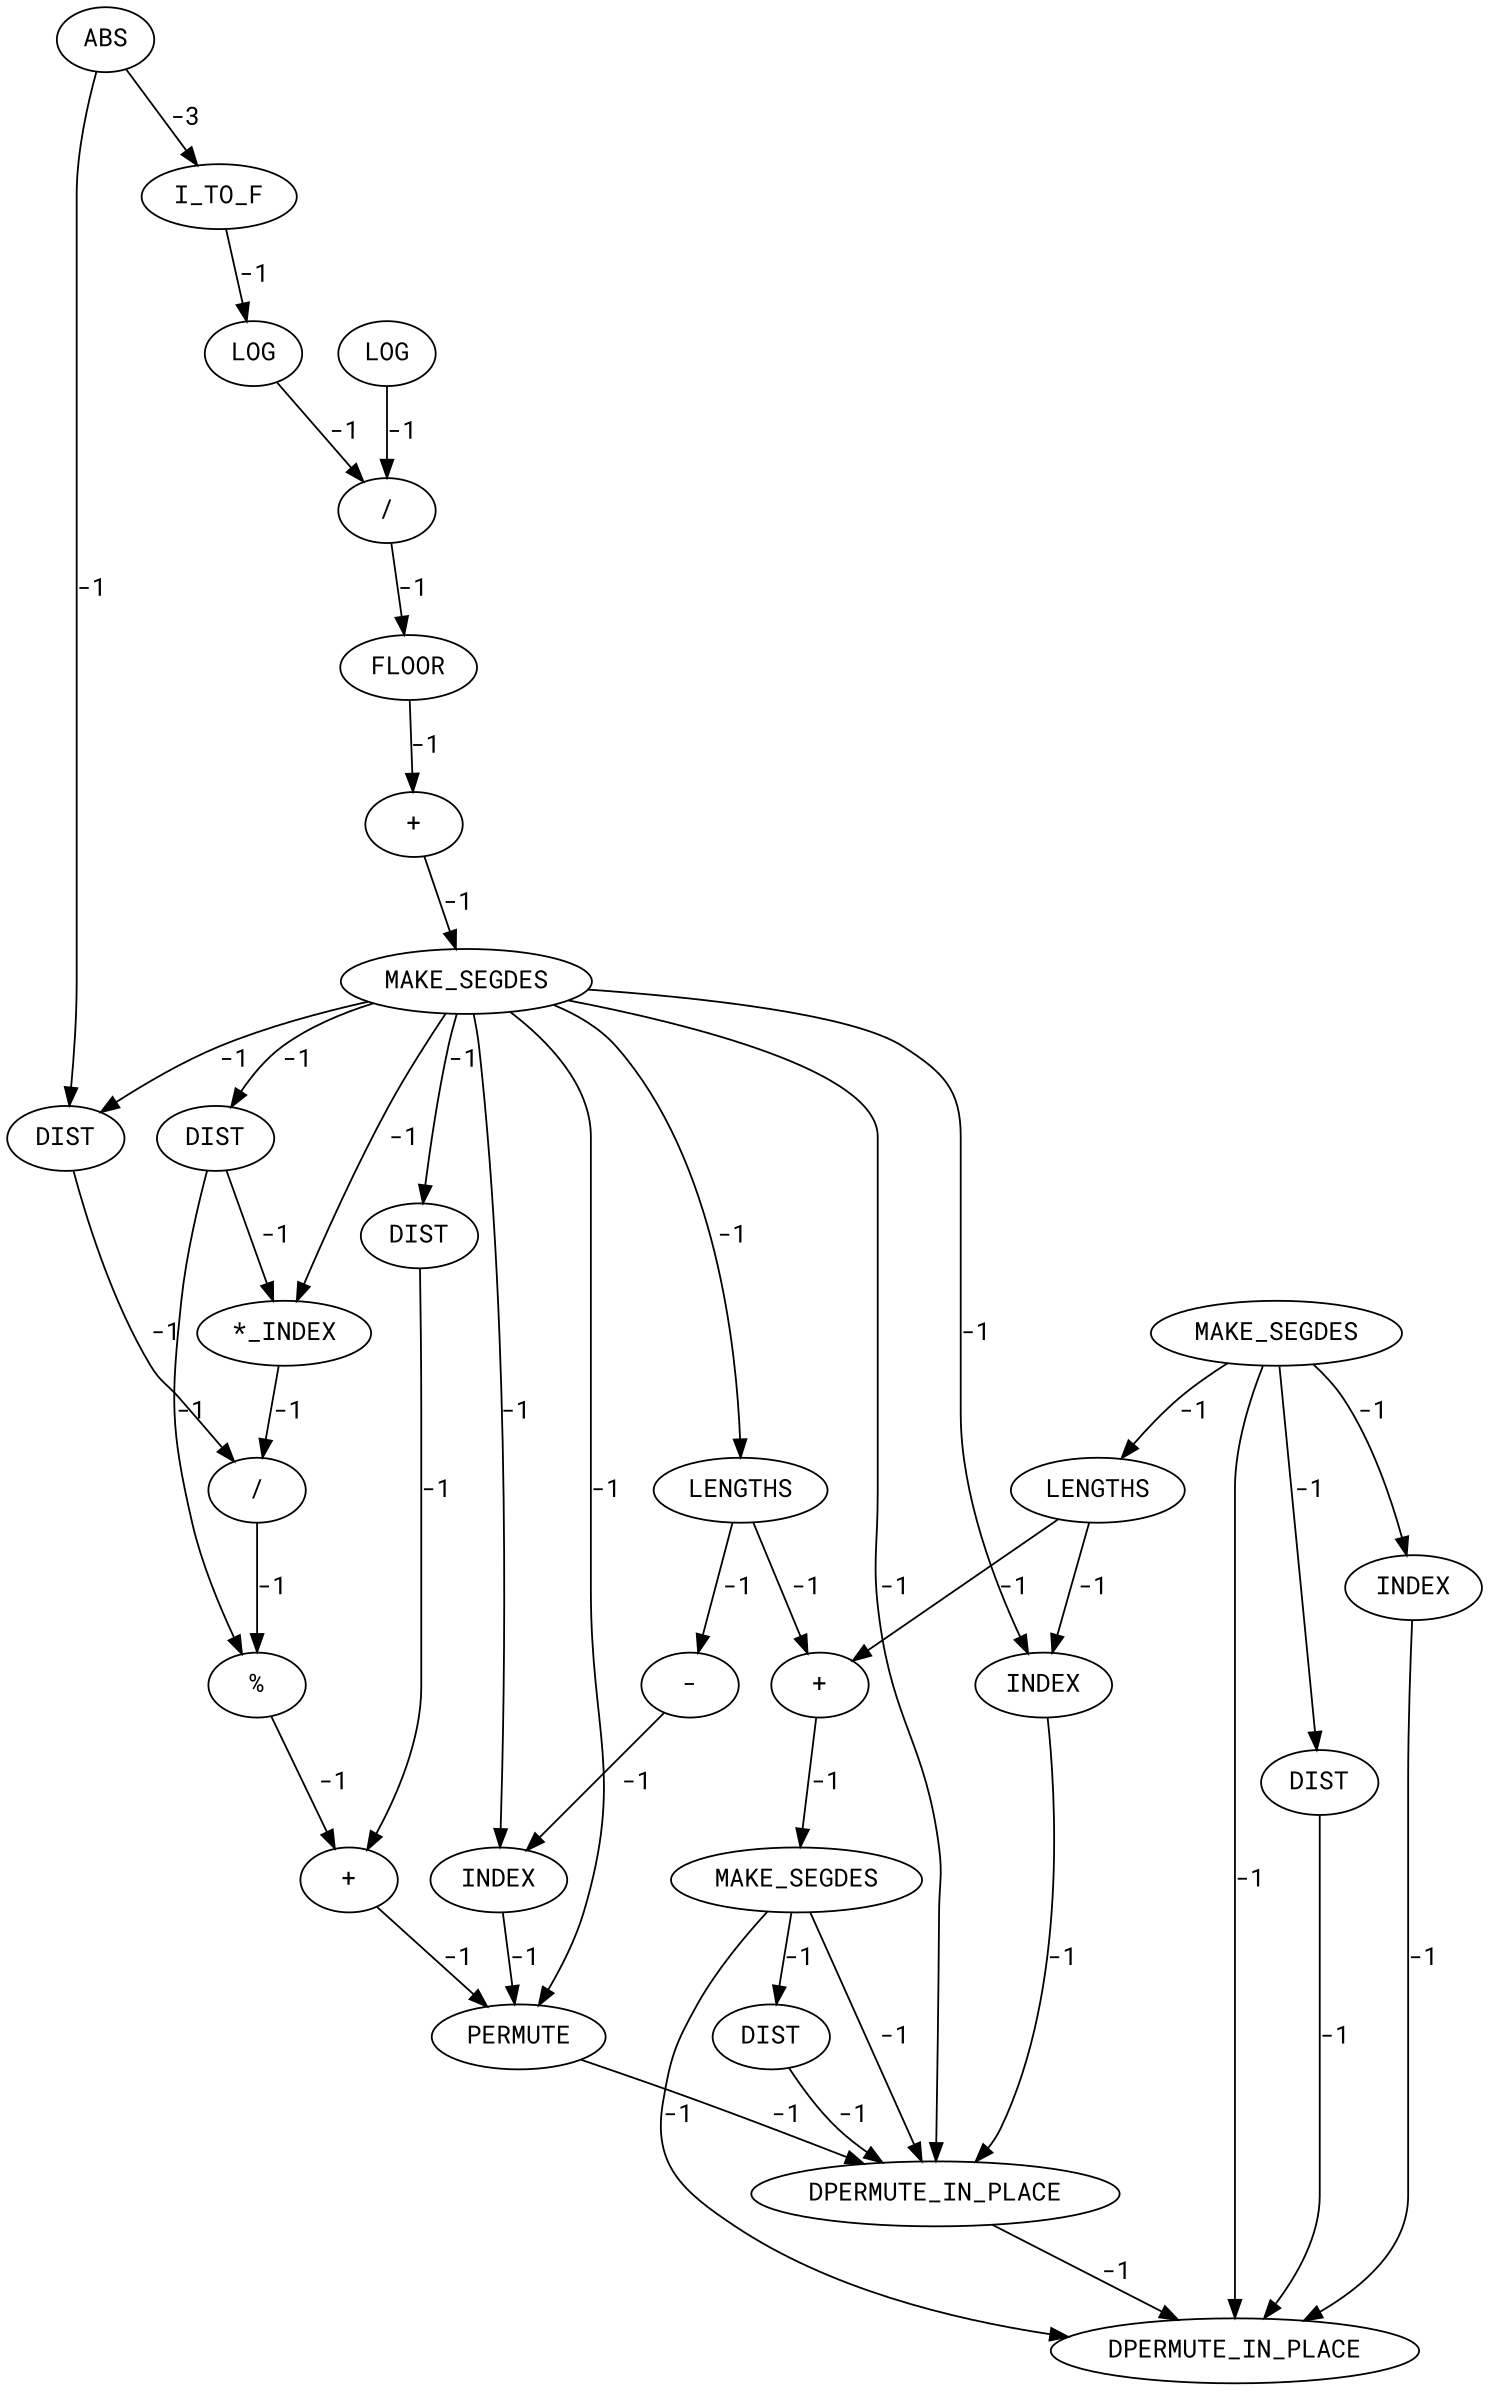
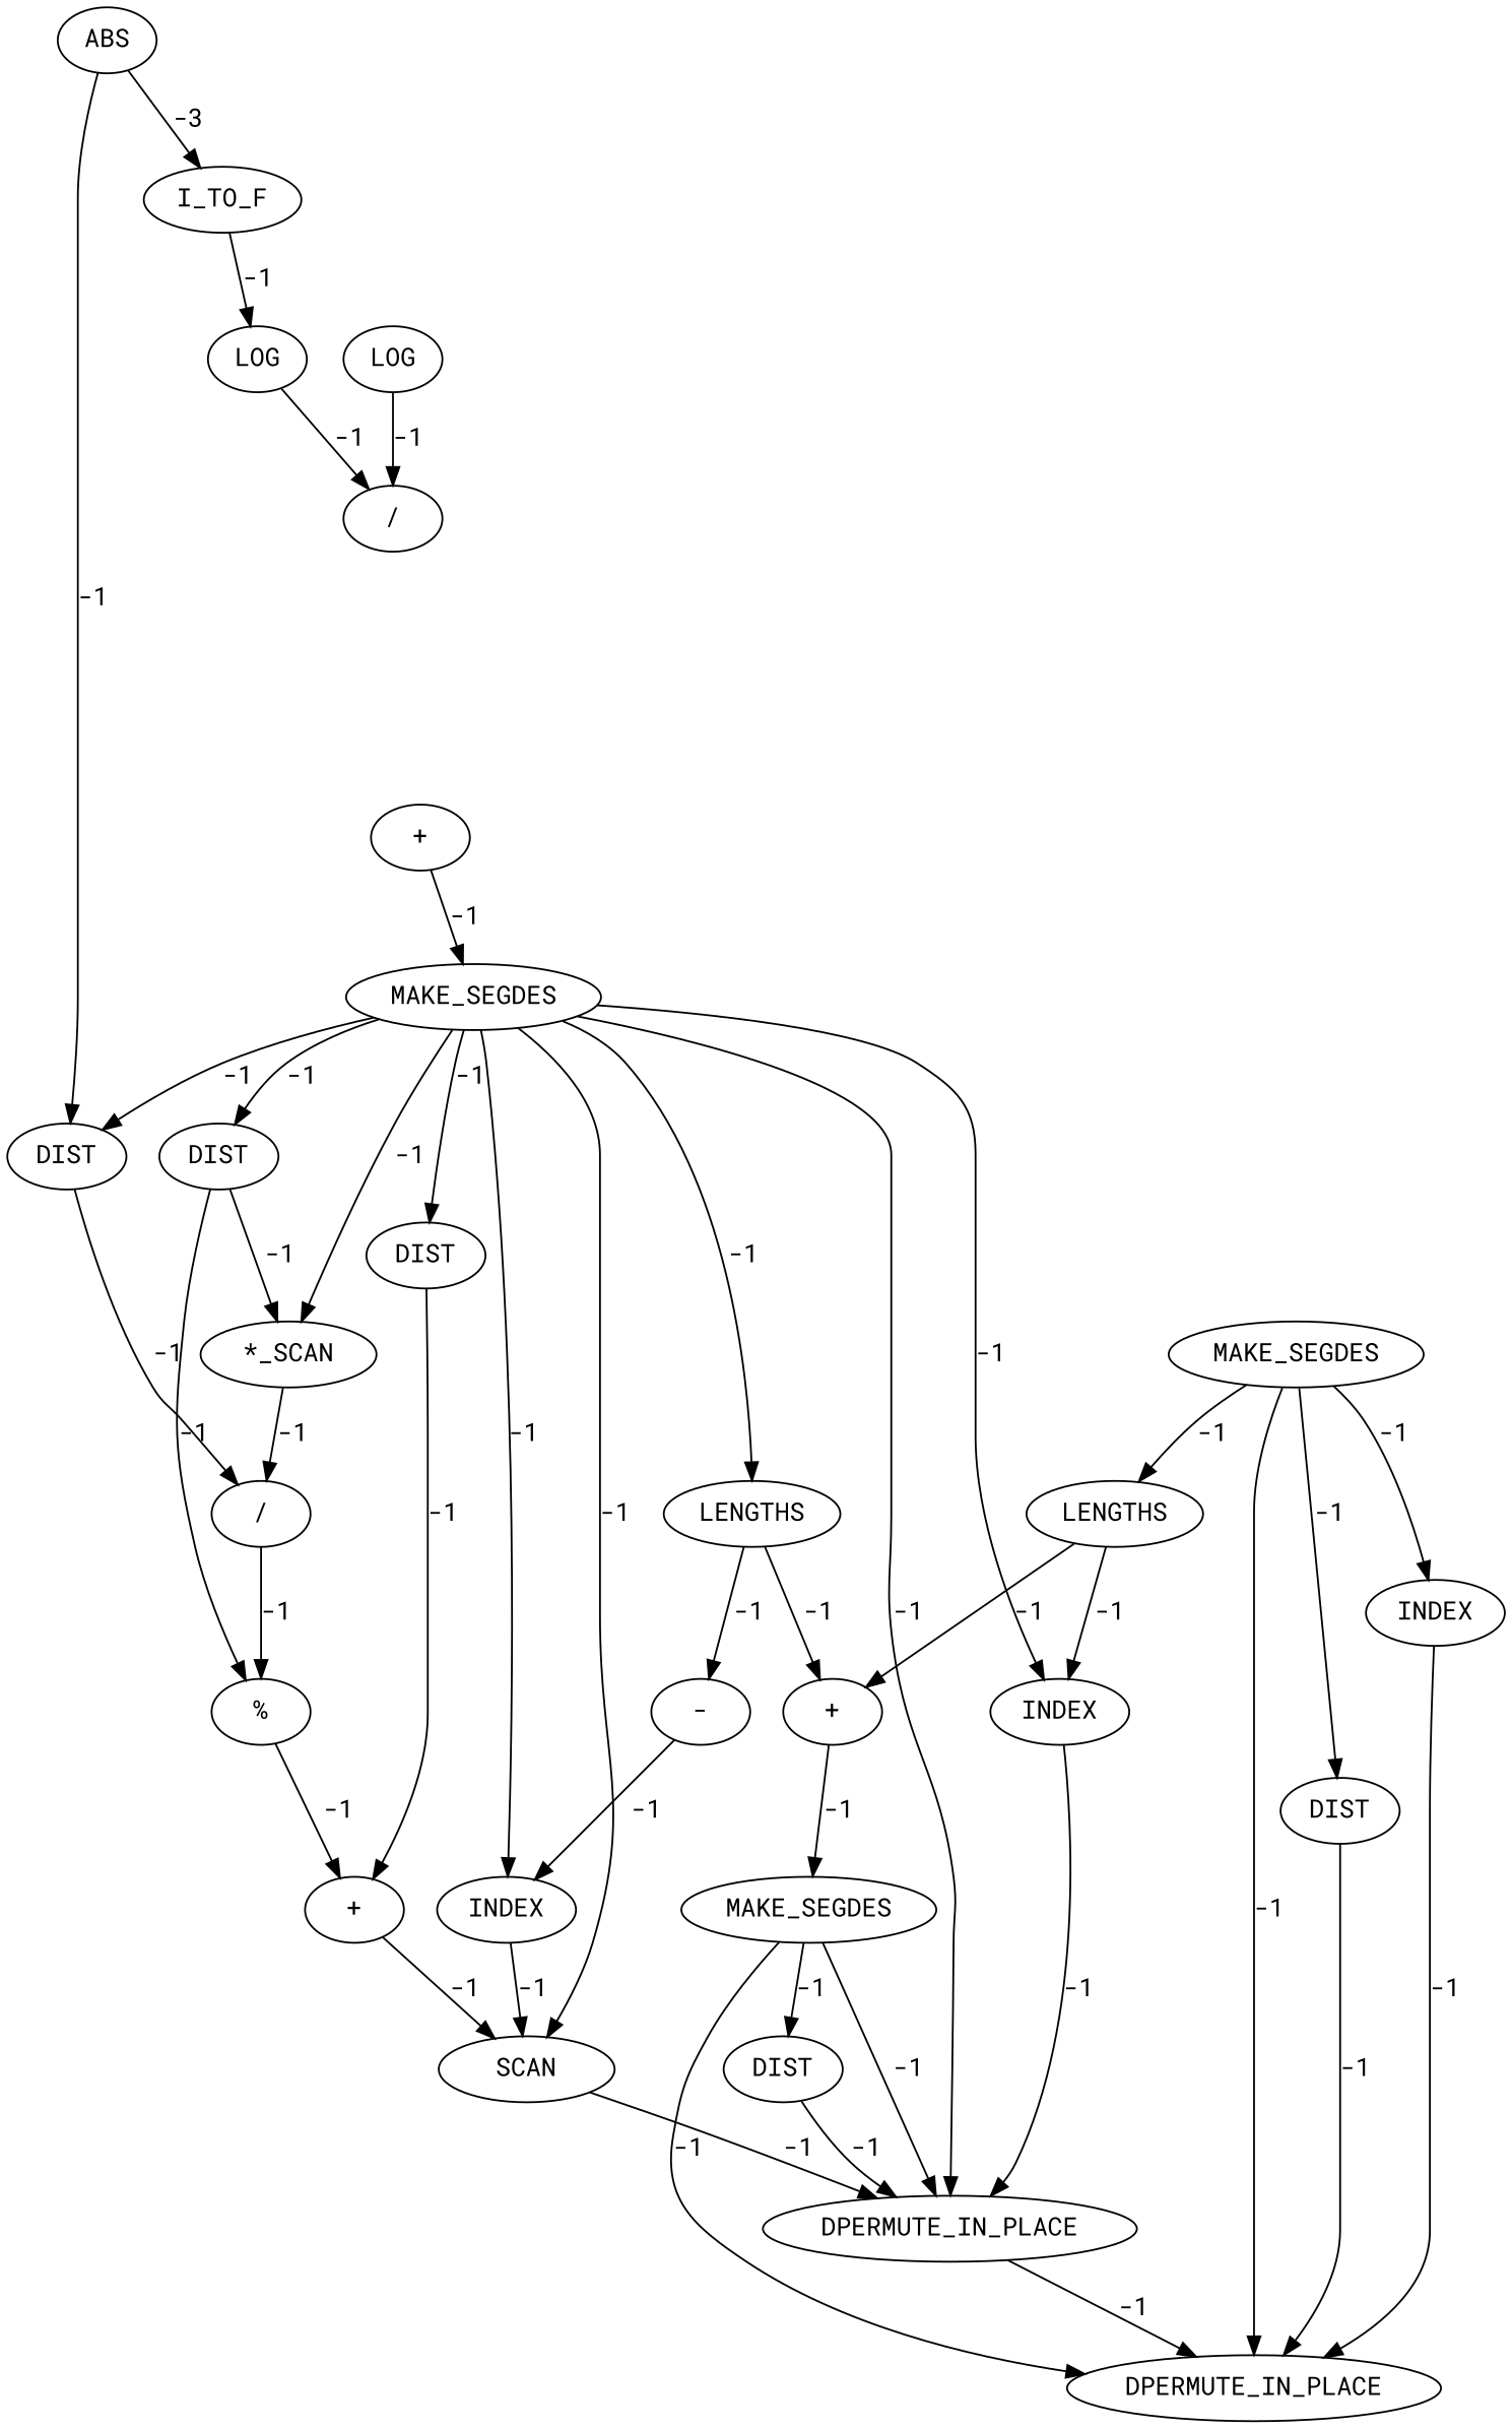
  digraph {
    fontname="Roboto Mono"
    node [cost=0 fontname="Roboto Mono"]
    edge [cost=-1 fontname="Roboto Mono"]
    n1 [label=INDEX]
    n2 [label=DPERMUTE_IN_PLACE]
    n3 [label="+"]
    n4 [label=MAKE_SEGDES]
    n5 [label=DPERMUTE_IN_PLACE]
    n6 [label=DIST]
    n7 [label=DIST]
-   n8 [label="*_INDEX"]
+   n8 [label="*_SCAN"]
    n9 [label="%"]
    n10 [label="/"]
    n11 [label="+"]
    n12 [label=ABS]
    n13 [label=DIST]
    n14 [label=I_TO_F]
    n15 [label=LOG]
    n16 [label=INDEX]
-   n17 [label=PERMUTE]
+   n17 [label=SCAN]
    n18 [label="-"]
    n19 [label=INDEX]
-   n20 [label=FLOOR]
    n21 [label="+"]
    n22 [label=MAKE_SEGDES]
    n23 [label=LENGTHS]
    n24 [label=DIST]
    n25 [label=DIST]
    n26 [label=MAKE_SEGDES]
    n27 [label=LENGTHS]
    n28 [label="/"]
    n29 [label=LOG]
    n1 -> n2 [label=-1]
    n3 -> n4 [label=-1]
    n4 -> n2 [label=-1]
    n4 -> n5 [label=-1]
    n4 -> n6 [label=-1]
    n5 -> n2 [label=-1]
    n6 -> n5 [label=-1]
    n7 -> n8 [label=-1]
    n7 -> n9 [label=-1]
    n8 -> n10 [label=-1]
    n9 -> n11 [label=-1]
    n10 -> n9 [label=-1]
    n11 -> n17 [label=-1]
    n12 -> n13 [label=-1]
    n12 -> n14 [label=-3]
    n13 -> n10 [label=-1]
    n14 -> n15 [label=-1]
    n15 -> n28 [label=-1]
    n16 -> n17 [label=-1]
    n17 -> n5 [label=-1]
    n18 -> n16 [label=-1]
    n19 -> n5 [label=-1]
-   n20 -> n21 [label=-1]
    n21 -> n22 [label=-1]
    n22 -> n5 [label=-1]
    n22 -> n7 [label=-1]
    n22 -> n8 [label=-1]
    n22 -> n13 [label=-1]
    n22 -> n16 [label=-1]
    n22 -> n17 [label=-1]
    n22 -> n19 [label=-1]
    n22 -> n23 [label=-1]
    n22 -> n24 [label=-1]
    n23 -> n3 [label=-1]
    n23 -> n18 [label=-1]
    n24 -> n11 [label=-1]
    n25 -> n2 [label=-1]
    n26 -> n1 [label=-1]
    n26 -> n2 [label=-1]
    n26 -> n25 [label=-1]
    n26 -> n27 [label=-1]
    n27 -> n3 [label=-1]
    n27 -> n19 [label=-1]
-   n28 -> n20 [label=-1]
    n29 -> n28 [label=-1]
  }
